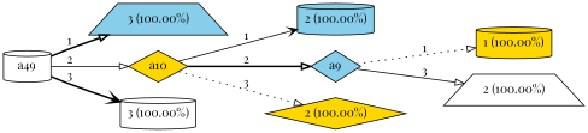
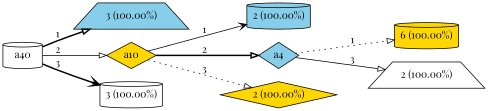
  digraph {
    fontname="Playfair Display"
    rankdir=LR
    node [fillcolor=white fontname="Playfair Display" shape=cylinder style=filled]
    edge [arrowhead=onormal fontname="Playfair Display" style=bold]
-   n1 [label=a49]
+   n1 [label=a40]
    n2 [fillcolor=skyblue label="3 (100.00%)" shape=trapezium]
    n3 [fillcolor=gold label=a10 shape=diamond]
    n4 [label="3 (100.00%)"]
    n5 [fillcolor=skyblue label="2 (100.00%)"]
-   n6 [fillcolor=skyblue label=a9 shape=diamond]
+   n6 [fillcolor=skyblue label=a4 shape=diamond]
    n7 [fillcolor=gold label="2 (100.00%)" shape=diamond]
-   n8 [fillcolor=gold label="1 (100.00%)"]
+   n8 [fillcolor=gold label="6 (100.00%)"]
    n9 [label="2 (100.00%)" shape=trapezium]
    n1 -> n2 [label=1]
    n1 -> n3 [label=2 style=solid]
    n1 -> n4 [arrowhead=vee label=3]
    n3 -> n5 [arrowhead=vee label=1 style=solid]
    n3 -> n6 [label=2]
    n3 -> n7 [label=3 style=dotted]
    n6 -> n8 [label=1 style=dotted]
    n6 -> n9 [label=3 style=solid]
  }
